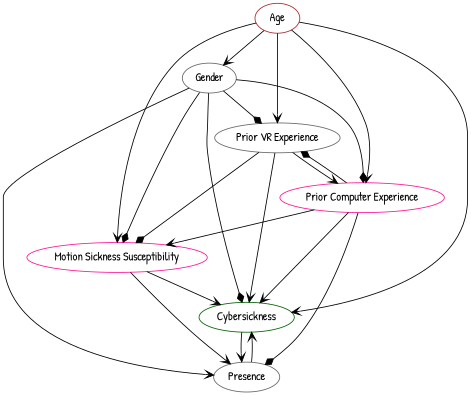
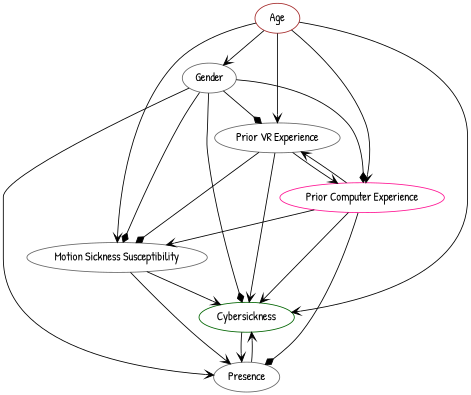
  digraph {
    fontname="Patrick Hand"
    node [color=gray40 fontname="Patrick Hand"]
    edge [arrowhead=vee fontname="Patrick Hand" type=m]
    Cybersickness [color=darkgreen]
    Presence
    Gender
    "Prior VR Experience"
-   "Motion Sickness Susceptibility" [color=deeppink]
+   "Motion Sickness Susceptibility"
    "Prior Computer Experience" [color=deeppink]
    Age [color=brown]
    Cybersickness -> Presence [type=sn]
    Presence -> Cybersickness [type=sn]
    Gender -> Cybersickness [arrowhead=diamond type=a]
    Gender -> Presence
    Gender -> "Prior VR Experience" [arrowhead=diamond]
    Gender -> "Motion Sickness Susceptibility" [arrowhead=diamond]
    Gender -> "Prior Computer Experience" [arrowhead=diamond]
    "Prior VR Experience" -> Cybersickness [type=s]
    "Prior VR Experience" -> "Motion Sickness Susceptibility" [arrowhead=diamond]
    "Prior VR Experience" -> "Prior Computer Experience"
    "Motion Sickness Susceptibility" -> Cybersickness [type=sp]
    "Motion Sickness Susceptibility" -> Presence
    "Prior Computer Experience" -> Cybersickness [type=sn]
    "Prior Computer Experience" -> Presence [arrowhead=diamond]
-   "Prior Computer Experience" -> "Prior VR Experience" [arrowhead=diamond]
+   "Prior Computer Experience" -> "Prior VR Experience"
    "Prior Computer Experience" -> "Motion Sickness Susceptibility"
    Age -> Cybersickness [type=sp]
    Age -> Gender
    Age -> "Prior VR Experience"
    Age -> "Motion Sickness Susceptibility"
    Age -> "Prior Computer Experience"
  }
